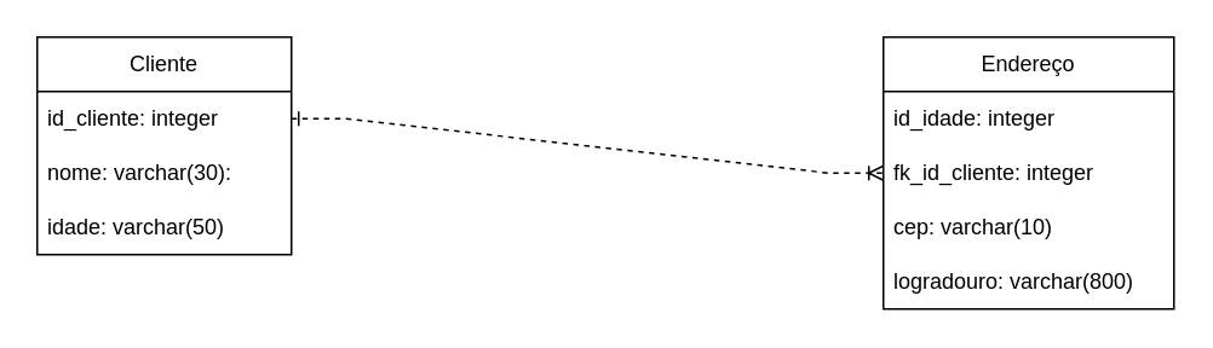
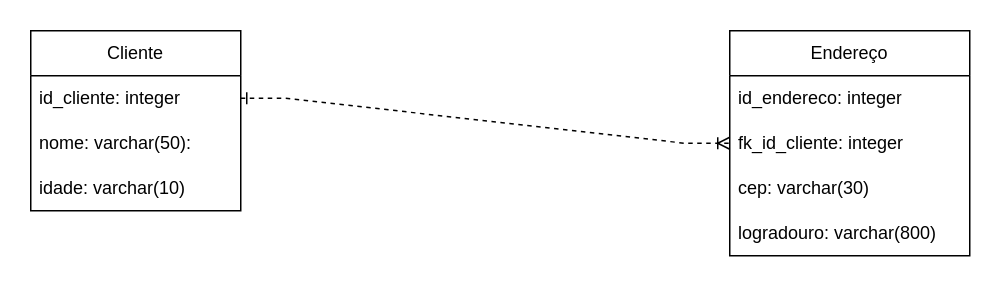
  <mxCell id="0" />
  <mxCell id="1" parent="0" />
  <mxCell id="2" value="Cliente" style="swimlane;fontStyle=0;childLayout=stackLayout;horizontal=1;startSize=30;horizontalStack=0;resizeParent=1;resizeParentMax=0;resizeLast=0;collapsible=1;marginBottom=0;whiteSpace=wrap;html=1;" vertex="1" parent="1"><mxGeometry x="20" y="20" width="140" height="120" as="geometry" /></mxCell>
  <mxCell id="3" value="id_cliente: integer" style="text;strokeColor=none;fillColor=none;align=left;verticalAlign=middle;spacingLeft=4;spacingRight=4;overflow=hidden;points=[[0,0.5],[1,0.5]];portConstraint=eastwest;rotatable=0;whiteSpace=wrap;html=1;" vertex="1" parent="2"><mxGeometry y="30" width="140" height="30" as="geometry" /></mxCell>
- <mxCell id="4" value="nome: varchar(30):" style="text;strokeColor=none;fillColor=none;align=left;verticalAlign=middle;spacingLeft=4;spacingRight=4;overflow=hidden;points=[[0,0.5],[1,0.5]];portConstraint=eastwest;rotatable=0;whiteSpace=wrap;html=1;" vertex="1" parent="2"><mxGeometry y="60" width="140" height="30" as="geometry" /></mxCell>
- <mxCell id="5" value="idade: varchar(50)" style="text;strokeColor=none;fillColor=none;align=left;verticalAlign=middle;spacingLeft=4;spacingRight=4;overflow=hidden;points=[[0,0.5],[1,0.5]];portConstraint=eastwest;rotatable=0;whiteSpace=wrap;html=1;" vertex="1" parent="2"><mxGeometry y="90" width="140" height="30" as="geometry" /></mxCell>
+ <mxCell id="4" value="nome: varchar(50):" style="text;strokeColor=none;fillColor=none;align=left;verticalAlign=middle;spacingLeft=4;spacingRight=4;overflow=hidden;points=[[0,0.5],[1,0.5]];portConstraint=eastwest;rotatable=0;whiteSpace=wrap;html=1;" vertex="1" parent="2"><mxGeometry y="60" width="140" height="30" as="geometry" /></mxCell>
+ <mxCell id="5" value="idade: varchar(10)" style="text;strokeColor=none;fillColor=none;align=left;verticalAlign=middle;spacingLeft=4;spacingRight=4;overflow=hidden;points=[[0,0.5],[1,0.5]];portConstraint=eastwest;rotatable=0;whiteSpace=wrap;html=1;" vertex="1" parent="2"><mxGeometry y="90" width="140" height="30" as="geometry" /></mxCell>
  <mxCell id="6" value="Endereço" style="swimlane;fontStyle=0;childLayout=stackLayout;horizontal=1;startSize=30;horizontalStack=0;resizeParent=1;resizeParentMax=0;resizeLast=0;collapsible=1;marginBottom=0;whiteSpace=wrap;html=1;" vertex="1" parent="1"><mxGeometry x="486" y="20" width="160" height="150" as="geometry" /></mxCell>
- <mxCell id="7" value="id_idade: integer" style="text;strokeColor=none;fillColor=none;align=left;verticalAlign=middle;spacingLeft=4;spacingRight=4;overflow=hidden;points=[[0,0.5],[1,0.5]];portConstraint=eastwest;rotatable=0;whiteSpace=wrap;html=1;" vertex="1" parent="6"><mxGeometry y="30" width="160" height="30" as="geometry" /></mxCell>
+ <mxCell id="7" value="id_endereco: integer" style="text;strokeColor=none;fillColor=none;align=left;verticalAlign=middle;spacingLeft=4;spacingRight=4;overflow=hidden;points=[[0,0.5],[1,0.5]];portConstraint=eastwest;rotatable=0;whiteSpace=wrap;html=1;" vertex="1" parent="6"><mxGeometry y="30" width="160" height="30" as="geometry" /></mxCell>
  <mxCell id="8" value="fk_id_cliente: integer" style="text;strokeColor=none;fillColor=none;align=left;verticalAlign=middle;spacingLeft=4;spacingRight=4;overflow=hidden;points=[[0,0.5],[1,0.5]];portConstraint=eastwest;rotatable=0;whiteSpace=wrap;html=1;" vertex="1" parent="6"><mxGeometry y="60" width="160" height="30" as="geometry" /></mxCell>
- <mxCell id="9" value="cep: varchar(10)" style="text;strokeColor=none;fillColor=none;align=left;verticalAlign=middle;spacingLeft=4;spacingRight=4;overflow=hidden;points=[[0,0.5],[1,0.5]];portConstraint=eastwest;rotatable=0;whiteSpace=wrap;html=1;" vertex="1" parent="6"><mxGeometry y="90" width="160" height="30" as="geometry" /></mxCell>
+ <mxCell id="9" value="cep: varchar(30)" style="text;strokeColor=none;fillColor=none;align=left;verticalAlign=middle;spacingLeft=4;spacingRight=4;overflow=hidden;points=[[0,0.5],[1,0.5]];portConstraint=eastwest;rotatable=0;whiteSpace=wrap;html=1;" vertex="1" parent="6"><mxGeometry y="90" width="160" height="30" as="geometry" /></mxCell>
  <mxCell id="10" value="logradouro: varchar(800)" style="text;strokeColor=none;fillColor=none;align=left;verticalAlign=middle;spacingLeft=4;spacingRight=4;overflow=hidden;points=[[0,0.5],[1,0.5]];portConstraint=eastwest;rotatable=0;whiteSpace=wrap;html=1;" vertex="1" parent="6"><mxGeometry y="120" width="160" height="30" as="geometry" /></mxCell>
  <mxCell id="11" value="" style="edgeStyle=entityRelationEdgeStyle;fontSize=12;html=1;endArrow=ERoneToMany;rounded=0;exitX=1;exitY=0.5;exitDx=0;exitDy=0;startArrow=ERone;startFill=0;dashed=1;" edge="1" parent="1" source="3" target="8"><mxGeometry width="100" height="100" relative="1" as="geometry"><mxPoint x="166" y="160" as="sourcePoint" /><mxPoint x="266" y="60" as="targetPoint" /><Array as="points"><mxPoint x="316" y="70" /><mxPoint x="326" y="60" /><mxPoint x="326" y="30" /><mxPoint x="286" y="60" /><mxPoint x="166" y="80" /><mxPoint x="326" y="60" /></Array></mxGeometry></mxCell>
